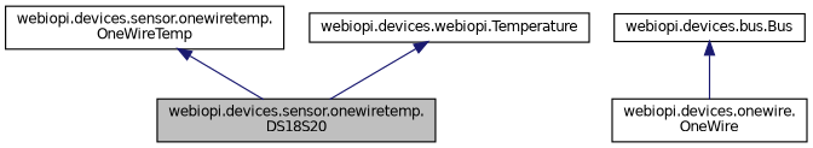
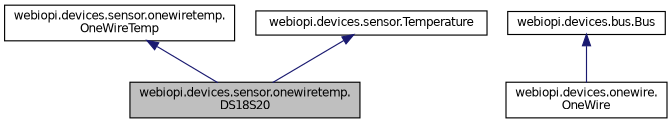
  digraph {
    node [color=black fillcolor=white fontname=Helvetica fontsize=10 shape=record style=filled]
    edge [color=midnightblue dir=back fontname=Helvetica fontsize=10 labelfontname=Helvetica labelfontsize=10 style=solid]
    n1 [fillcolor=grey75 fontcolor=black height=0.2 label="webiopi.devices.sensor.onewiretemp.\lDS18S20" width=0.4]
    n2 [height=0.2 label="webiopi.devices.sensor.onewiretemp.\lOneWireTemp" width=0.4]
    n3 [height=0.2 label="webiopi.devices.onewire.\lOneWire" width=0.4]
    n4 [height=0.2 label="webiopi.devices.bus.Bus" width=0.4]
-   n5 [height=0.2 label="webiopi.devices.webiopi.Temperature" width=0.4]
+   n5 [height=0.2 label="webiopi.devices.sensor.Temperature" width=0.4]
    n2 -> n1
    n4 -> n3
    n5 -> n1
  }
